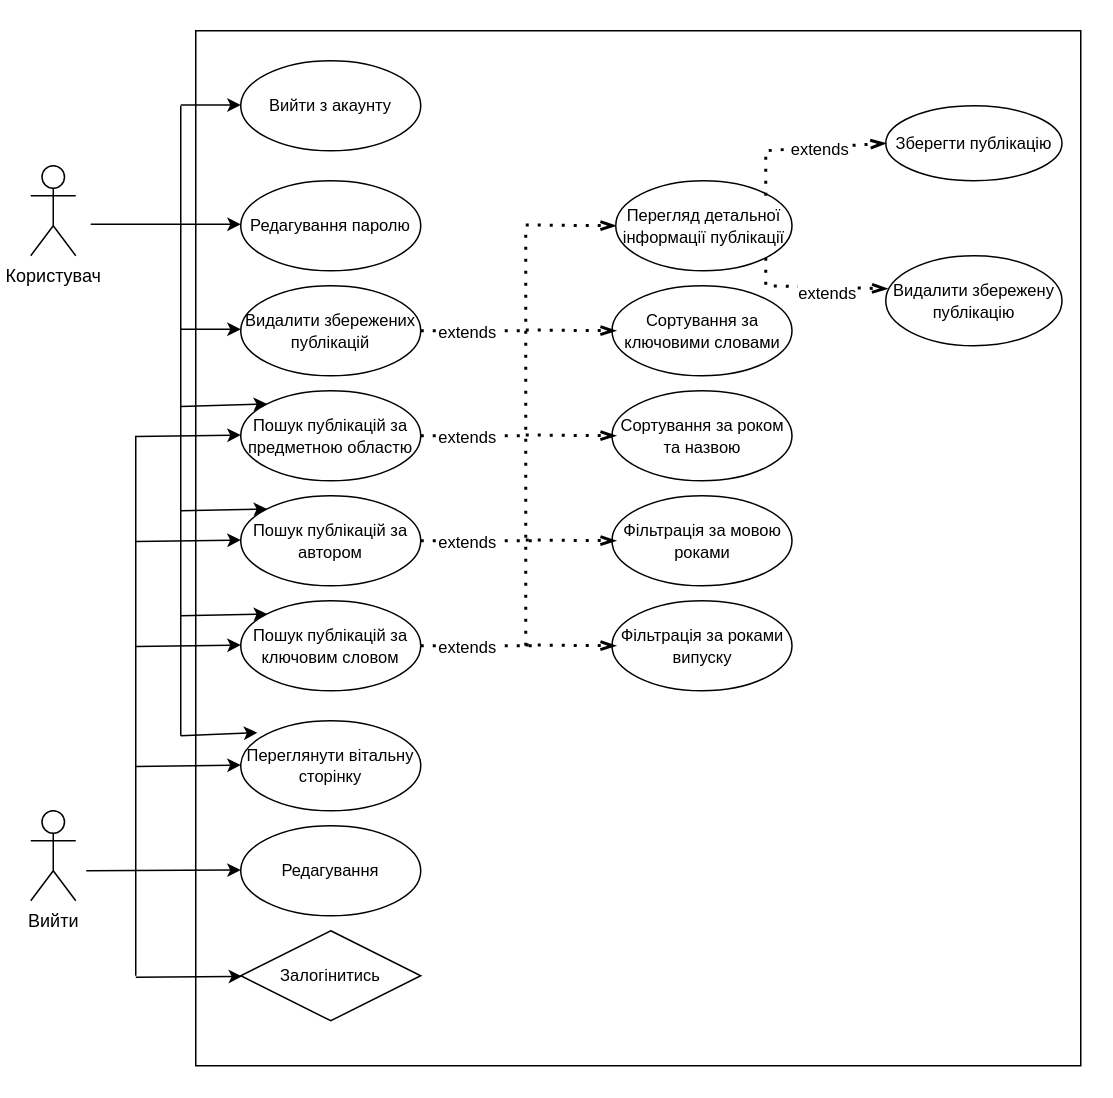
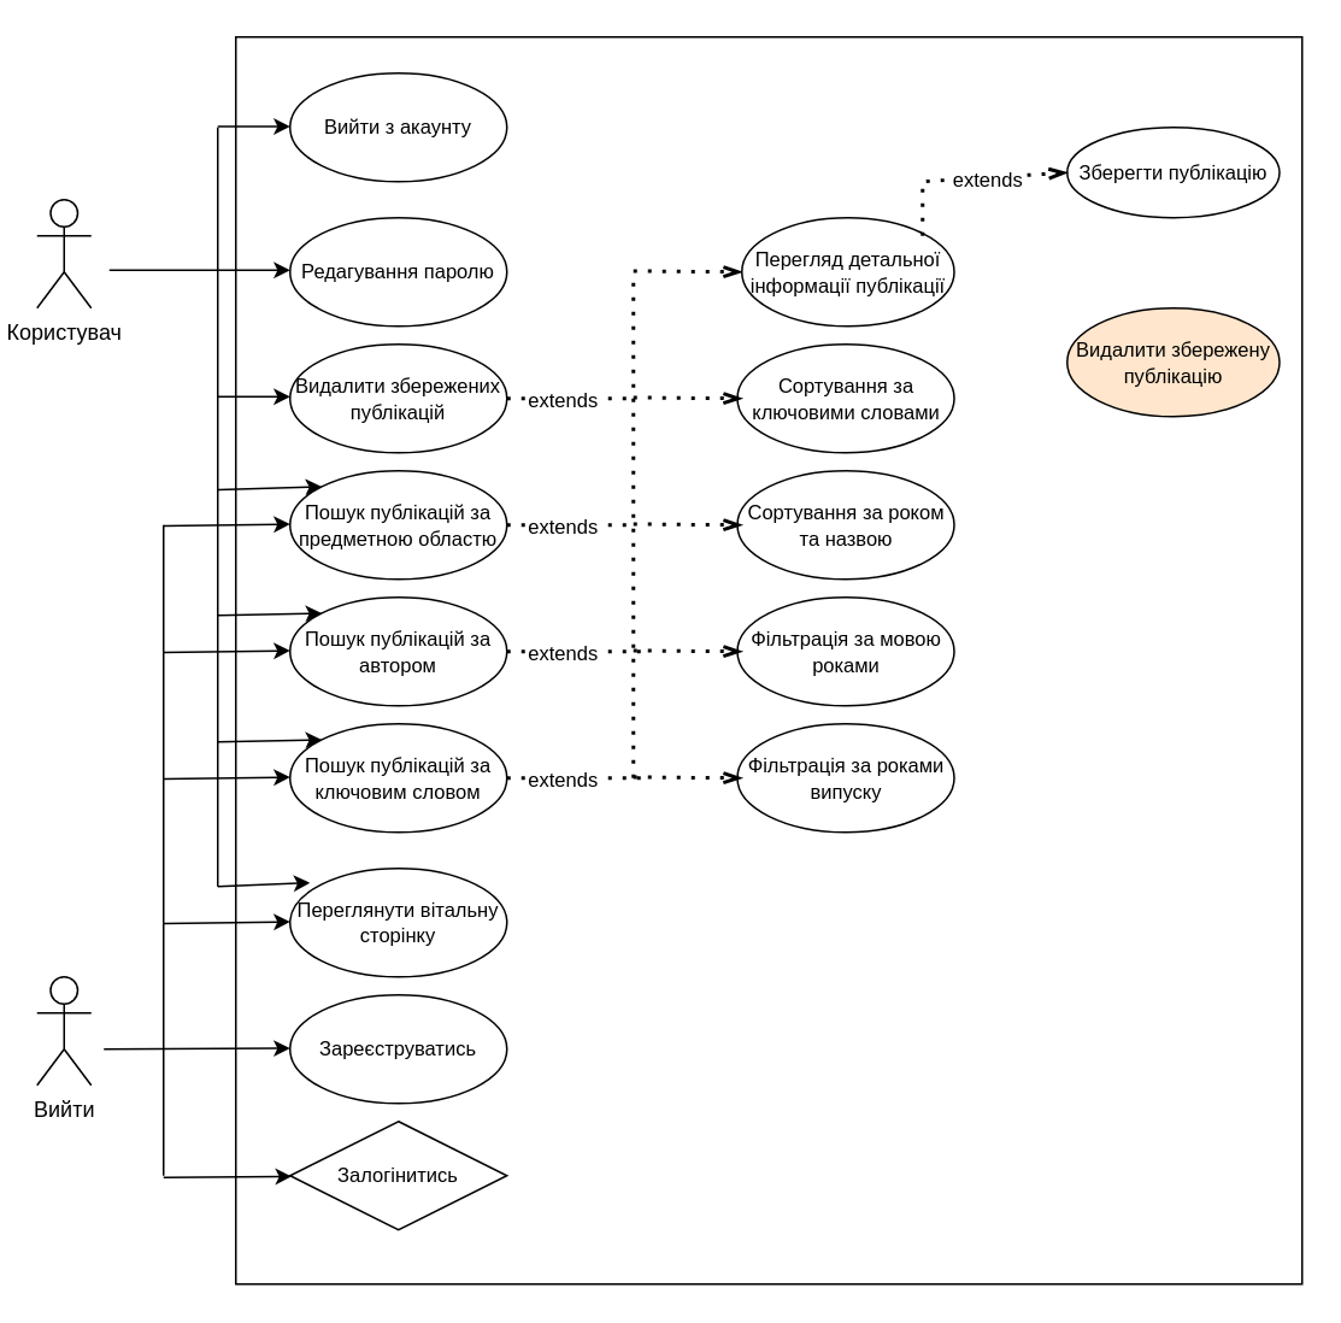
  <mxCell id="0" />
  <mxCell id="1" parent="0" />
  <mxCell id="2" value="Вийти" style="shape=umlActor;verticalLabelPosition=bottom;verticalAlign=top;html=1;outlineConnect=0;" vertex="1" parent="1"><mxGeometry x="20" y="540" width="30" height="60" as="geometry" /></mxCell>
  <mxCell id="3" value="Користувач" style="shape=umlActor;verticalLabelPosition=bottom;verticalAlign=top;html=1;outlineConnect=0;" vertex="1" parent="1"><mxGeometry x="20" y="110" width="30" height="60" as="geometry" /></mxCell>
  <mxCell id="4" value="Залогінитись" style="rhombus;whiteSpace=wrap;html=1;fontSize=11;" vertex="1" parent="1"><mxGeometry x="160" y="620" width="120" height="60" as="geometry" /></mxCell>
- <mxCell id="5" value="Редагування" style="ellipse;whiteSpace=wrap;html=1;fontSize=11;" vertex="1" parent="1"><mxGeometry x="160" y="550" width="120" height="60" as="geometry" /></mxCell>
+ <mxCell id="5" value="Зареєструватись" style="ellipse;whiteSpace=wrap;html=1;fontSize=11;" vertex="1" parent="1"><mxGeometry x="160" y="550" width="120" height="60" as="geometry" /></mxCell>
  <mxCell id="6" value="Переглянути вітальну сторінку" style="ellipse;whiteSpace=wrap;html=1;fontSize=11;" vertex="1" parent="1"><mxGeometry x="160" y="480" width="120" height="60" as="geometry" /></mxCell>
  <mxCell id="7" value="&lt;font style=&quot;font-size: 11px;&quot;&gt;Пошук публікацій за ключовим словом&lt;/font&gt;" style="ellipse;whiteSpace=wrap;html=1;" vertex="1" parent="1"><mxGeometry x="160" y="400" width="120" height="60" as="geometry" /></mxCell>
  <mxCell id="8" value="&lt;font style=&quot;font-size: 11px;&quot;&gt;Пошук публікацій за автором&lt;/font&gt;" style="ellipse;whiteSpace=wrap;html=1;" vertex="1" parent="1"><mxGeometry x="160" y="330" width="120" height="60" as="geometry" /></mxCell>
  <mxCell id="9" value="&lt;font style=&quot;font-size: 11px;&quot;&gt;Пошук публікацій за предметною областю&lt;/font&gt;" style="ellipse;whiteSpace=wrap;html=1;" vertex="1" parent="1"><mxGeometry x="160" y="260" width="120" height="60" as="geometry" /></mxCell>
  <mxCell id="10" value="&lt;font style=&quot;font-size: 11px;&quot;&gt;Видалити збережених публікацій&lt;/font&gt;" style="ellipse;whiteSpace=wrap;html=1;" vertex="1" parent="1"><mxGeometry x="160" y="190" width="120" height="60" as="geometry" /></mxCell>
  <mxCell id="11" value="&lt;font style=&quot;font-size: 11px;&quot;&gt;Сортування за ключовими словами&lt;/font&gt;" style="ellipse;whiteSpace=wrap;html=1;" vertex="1" parent="1"><mxGeometry x="407.5" y="190" width="120" height="60" as="geometry" /></mxCell>
  <mxCell id="12" value="&lt;font style=&quot;font-size: 11px;&quot;&gt;Сортування за роком та назвою&lt;/font&gt;" style="ellipse;whiteSpace=wrap;html=1;" vertex="1" parent="1"><mxGeometry x="407.5" y="260" width="120" height="60" as="geometry" /></mxCell>
  <mxCell id="13" value="&lt;span style=&quot;font-size: 11px;&quot;&gt;Фільтрація за мовою роками&lt;/span&gt;" style="ellipse;whiteSpace=wrap;html=1;" vertex="1" parent="1"><mxGeometry x="407.5" y="330" width="120" height="60" as="geometry" /></mxCell>
  <mxCell id="14" value="&lt;span style=&quot;font-size: 11px;&quot;&gt;Фільтрація за роками випуску&lt;/span&gt;" style="ellipse;whiteSpace=wrap;html=1;" vertex="1" parent="1"><mxGeometry x="407.5" y="400" width="120" height="60" as="geometry" /></mxCell>
- <mxCell id="15" value="&lt;span style=&quot;font-size: 11px;&quot;&gt;Видалити збережену публікацію&lt;/span&gt;" style="ellipse;whiteSpace=wrap;html=1;" vertex="1" parent="1"><mxGeometry x="590" y="170" width="117.5" height="60" as="geometry" /></mxCell>
+ <mxCell id="15" value="&lt;span style=&quot;font-size: 11px;&quot;&gt;Видалити збережену публікацію&lt;/span&gt;" style="ellipse;whiteSpace=wrap;html=1;fillColor=#ffe6cc;" vertex="1" parent="1"><mxGeometry x="590" y="170" width="117.5" height="60" as="geometry" /></mxCell>
  <mxCell id="16" value="&lt;font style=&quot;font-size: 11px;&quot;&gt;Редагування паролю&lt;/font&gt;" style="ellipse;whiteSpace=wrap;html=1;" vertex="1" parent="1"><mxGeometry x="160" y="120" width="120" height="60" as="geometry" /></mxCell>
  <mxCell id="17" value="&lt;font style=&quot;font-size: 11px;&quot;&gt;Вийти з акаунту&lt;/font&gt;" style="ellipse;whiteSpace=wrap;html=1;" vertex="1" parent="1"><mxGeometry x="160" y="40" width="120" height="60" as="geometry" /></mxCell>
  <mxCell id="18" value="&lt;span style=&quot;font-size: 11px;&quot;&gt;Зберегти публікацію&lt;/span&gt;" style="ellipse;whiteSpace=wrap;html=1;" vertex="1" parent="1"><mxGeometry x="590" y="70" width="117.5" height="50" as="geometry" /></mxCell>
  <mxCell id="19" value="" style="endArrow=none;html=1;rounded=0;" edge="1" parent="1"><mxGeometry width="50" height="50" relative="1" as="geometry"><mxPoint x="120" y="70" as="sourcePoint" /><mxPoint x="120" y="490" as="targetPoint" /></mxGeometry></mxCell>
  <mxCell id="20" value="" style="endArrow=classic;html=1;rounded=0;entryX=0;entryY=0;entryDx=0;entryDy=0;" edge="1" parent="1" target="9"><mxGeometry width="50" height="50" relative="1" as="geometry"><mxPoint x="120" y="270.5" as="sourcePoint" /><mxPoint x="160" y="270" as="targetPoint" /></mxGeometry></mxCell>
  <mxCell id="21" value="" style="endArrow=classic;html=1;rounded=0;entryX=0;entryY=0;entryDx=0;entryDy=0;" edge="1" parent="1" target="8"><mxGeometry width="50" height="50" relative="1" as="geometry"><mxPoint x="120" y="340" as="sourcePoint" /><mxPoint x="160" y="340" as="targetPoint" /></mxGeometry></mxCell>
  <mxCell id="22" value="" style="endArrow=classic;html=1;rounded=0;entryX=0;entryY=0;entryDx=0;entryDy=0;" edge="1" parent="1" target="7"><mxGeometry width="50" height="50" relative="1" as="geometry"><mxPoint x="120" y="410" as="sourcePoint" /><mxPoint x="160" y="410" as="targetPoint" /></mxGeometry></mxCell>
  <mxCell id="23" value="" style="endArrow=classic;html=1;rounded=0;entryX=0.092;entryY=0.133;entryDx=0;entryDy=0;entryPerimeter=0;" edge="1" parent="1" target="6"><mxGeometry width="50" height="50" relative="1" as="geometry"><mxPoint x="120" y="490" as="sourcePoint" /><mxPoint x="160" y="490" as="targetPoint" /></mxGeometry></mxCell>
  <mxCell id="24" value="" style="endArrow=none;html=1;rounded=0;" edge="1" parent="1"><mxGeometry width="50" height="50" relative="1" as="geometry"><mxPoint x="60" y="149" as="sourcePoint" /><mxPoint x="120" y="149" as="targetPoint" /></mxGeometry></mxCell>
  <mxCell id="25" value="" style="endArrow=classic;html=1;rounded=0;" edge="1" parent="1"><mxGeometry width="50" height="50" relative="1" as="geometry"><mxPoint x="120" y="149" as="sourcePoint" /><mxPoint x="160" y="149" as="targetPoint" /></mxGeometry></mxCell>
  <mxCell id="26" value="" style="endArrow=none;html=1;rounded=0;" edge="1" parent="1"><mxGeometry width="50" height="50" relative="1" as="geometry"><mxPoint x="90" y="290" as="sourcePoint" /><mxPoint x="90" y="650" as="targetPoint" /></mxGeometry></mxCell>
  <mxCell id="27" value="" style="endArrow=classic;html=1;rounded=0;" edge="1" parent="1" target="4"><mxGeometry width="50" height="50" relative="1" as="geometry"><mxPoint x="90" y="651" as="sourcePoint" /><mxPoint x="141" y="649" as="targetPoint" /></mxGeometry></mxCell>
  <mxCell id="28" value="" style="endArrow=classic;html=1;rounded=0;" edge="1" parent="1"><mxGeometry width="50" height="50" relative="1" as="geometry"><mxPoint x="57" y="580" as="sourcePoint" /><mxPoint x="160" y="579.5" as="targetPoint" /></mxGeometry></mxCell>
  <mxCell id="29" value="" style="endArrow=classic;html=1;rounded=0;" edge="1" parent="1"><mxGeometry width="50" height="50" relative="1" as="geometry"><mxPoint x="90" y="510.5" as="sourcePoint" /><mxPoint x="160" y="509.5" as="targetPoint" /></mxGeometry></mxCell>
  <mxCell id="30" value="" style="endArrow=classic;html=1;rounded=0;" edge="1" parent="1"><mxGeometry width="50" height="50" relative="1" as="geometry"><mxPoint x="90" y="430.5" as="sourcePoint" /><mxPoint x="160" y="429.5" as="targetPoint" /></mxGeometry></mxCell>
  <mxCell id="31" value="" style="endArrow=classic;html=1;rounded=0;" edge="1" parent="1"><mxGeometry width="50" height="50" relative="1" as="geometry"><mxPoint x="90" y="360.5" as="sourcePoint" /><mxPoint x="160" y="359.5" as="targetPoint" /></mxGeometry></mxCell>
  <mxCell id="32" value="" style="endArrow=classic;html=1;rounded=0;" edge="1" parent="1"><mxGeometry width="50" height="50" relative="1" as="geometry"><mxPoint x="90" y="290.5" as="sourcePoint" /><mxPoint x="160" y="289.5" as="targetPoint" /></mxGeometry></mxCell>
  <mxCell id="33" value="" style="endArrow=none;dashed=1;html=1;dashPattern=1 3;strokeWidth=2;rounded=0;" edge="1" parent="1"><mxGeometry width="50" height="50" relative="1" as="geometry"><mxPoint x="350" y="430" as="sourcePoint" /><mxPoint x="350" y="150" as="targetPoint" /></mxGeometry></mxCell>
  <mxCell id="34" value="" style="endArrow=none;dashed=1;html=1;dashPattern=1 3;strokeWidth=2;rounded=0;exitX=1;exitY=0.5;exitDx=0;exitDy=0;" edge="1" parent="1" source="7"><mxGeometry width="50" height="50" relative="1" as="geometry"><mxPoint x="290" y="430" as="sourcePoint" /><mxPoint x="360" y="430" as="targetPoint" /></mxGeometry></mxCell>
  <mxCell id="35" value="" style="endArrow=none;dashed=1;html=1;dashPattern=1 3;strokeWidth=2;rounded=0;exitX=1;exitY=0.5;exitDx=0;exitDy=0;" edge="1" parent="1" source="8"><mxGeometry width="50" height="50" relative="1" as="geometry"><mxPoint x="290" y="430" as="sourcePoint" /><mxPoint x="360" y="360" as="targetPoint" /></mxGeometry></mxCell>
  <mxCell id="36" value="" style="endArrow=none;dashed=1;html=1;dashPattern=1 3;strokeWidth=2;rounded=0;exitX=1;exitY=0.5;exitDx=0;exitDy=0;" edge="1" parent="1" source="9"><mxGeometry width="50" height="50" relative="1" as="geometry"><mxPoint x="290" y="430" as="sourcePoint" /><mxPoint x="350" y="290" as="targetPoint" /></mxGeometry></mxCell>
  <mxCell id="37" value="" style="endArrow=none;dashed=1;html=1;dashPattern=1 3;strokeWidth=2;rounded=0;exitX=1;exitY=0.5;exitDx=0;exitDy=0;" edge="1" parent="1" source="10"><mxGeometry width="50" height="50" relative="1" as="geometry"><mxPoint x="290" y="430" as="sourcePoint" /><mxPoint x="350" y="220" as="targetPoint" /></mxGeometry></mxCell>
  <mxCell id="38" value="" style="endArrow=openThin;dashed=1;html=1;dashPattern=1 3;strokeWidth=2;rounded=0;exitX=1;exitY=0.5;exitDx=0;exitDy=0;endFill=0;" edge="1" parent="1"><mxGeometry width="50" height="50" relative="1" as="geometry"><mxPoint x="350" y="429.5" as="sourcePoint" /><mxPoint x="410" y="430" as="targetPoint" /></mxGeometry></mxCell>
  <mxCell id="39" value="" style="endArrow=openThin;dashed=1;html=1;dashPattern=1 3;strokeWidth=2;rounded=0;exitX=1;exitY=0.5;exitDx=0;exitDy=0;endFill=0;" edge="1" parent="1"><mxGeometry width="50" height="50" relative="1" as="geometry"><mxPoint x="350" y="359.5" as="sourcePoint" /><mxPoint x="410" y="360" as="targetPoint" /></mxGeometry></mxCell>
  <mxCell id="40" value="" style="endArrow=openThin;dashed=1;html=1;dashPattern=1 3;strokeWidth=2;rounded=0;exitX=1;exitY=0.5;exitDx=0;exitDy=0;endFill=0;" edge="1" parent="1"><mxGeometry width="50" height="50" relative="1" as="geometry"><mxPoint x="350" y="149.5" as="sourcePoint" /><mxPoint x="410" y="150" as="targetPoint" /></mxGeometry></mxCell>
  <mxCell id="41" value="" style="endArrow=openThin;dashed=1;html=1;dashPattern=1 3;strokeWidth=2;rounded=0;exitX=1;exitY=0.5;exitDx=0;exitDy=0;endFill=0;" edge="1" parent="1"><mxGeometry width="50" height="50" relative="1" as="geometry"><mxPoint x="350" y="219.5" as="sourcePoint" /><mxPoint x="410" y="220" as="targetPoint" /></mxGeometry></mxCell>
  <mxCell id="42" value="" style="endArrow=openThin;dashed=1;html=1;dashPattern=1 3;strokeWidth=2;rounded=0;exitX=1;exitY=0.5;exitDx=0;exitDy=0;endFill=0;" edge="1" parent="1"><mxGeometry width="50" height="50" relative="1" as="geometry"><mxPoint x="350" y="289.5" as="sourcePoint" /><mxPoint x="410" y="290" as="targetPoint" /></mxGeometry></mxCell>
  <mxCell id="43" value="extends" style="edgeLabel;html=1;align=center;verticalAlign=middle;resizable=0;points=[];" vertex="1" connectable="0" parent="1"><mxGeometry x="310" y="220" as="geometry" /></mxCell>
  <mxCell id="44" value="extends" style="edgeLabel;html=1;align=center;verticalAlign=middle;resizable=0;points=[];rotation=0;" vertex="1" connectable="0" parent="1"><mxGeometry x="310" y="290" as="geometry" /></mxCell>
  <mxCell id="45" value="extends" style="edgeLabel;html=1;align=center;verticalAlign=middle;resizable=0;points=[];rotation=0;" vertex="1" connectable="0" parent="1"><mxGeometry x="310" y="360" as="geometry" /></mxCell>
  <mxCell id="46" value="extends" style="edgeLabel;html=1;align=center;verticalAlign=middle;resizable=0;points=[];rotation=0;" vertex="1" connectable="0" parent="1"><mxGeometry x="310" y="430" as="geometry" /></mxCell>
  <mxCell id="47" value="" style="endArrow=classic;html=1;rounded=0;" edge="1" parent="1"><mxGeometry width="50" height="50" relative="1" as="geometry"><mxPoint x="120" y="219" as="sourcePoint" /><mxPoint x="160" y="219" as="targetPoint" /></mxGeometry></mxCell>
  <mxCell id="48" value="" style="endArrow=classic;html=1;rounded=0;" edge="1" parent="1"><mxGeometry width="50" height="50" relative="1" as="geometry"><mxPoint x="120" y="69.5" as="sourcePoint" /><mxPoint x="160" y="69.5" as="targetPoint" /></mxGeometry></mxCell>
  <mxCell id="49" value="&lt;span style=&quot;font-size: 11px;&quot;&gt;Перегляд детальної інформації публікації&lt;/span&gt;" style="ellipse;whiteSpace=wrap;html=1;" vertex="1" parent="1"><mxGeometry x="410" y="120" width="117.5" height="60" as="geometry" /></mxCell>
  <mxCell id="50" value="" style="endArrow=openThin;dashed=1;html=1;dashPattern=1 3;strokeWidth=2;rounded=0;exitX=1;exitY=0.5;exitDx=0;exitDy=0;endFill=0;entryX=0;entryY=0.5;entryDx=0;entryDy=0;" edge="1" parent="1" target="18"><mxGeometry width="50" height="50" relative="1" as="geometry"><mxPoint x="510" y="130" as="sourcePoint" /><mxPoint x="570" y="130.5" as="targetPoint" /><Array as="points"><mxPoint x="510" y="100" /></Array></mxGeometry></mxCell>
  <mxCell id="51" value="extends" style="edgeLabel;html=1;align=center;verticalAlign=middle;resizable=0;points=[];" vertex="1" connectable="0" parent="50"><mxGeometry x="0.2" y="-1" relative="1" as="geometry"><mxPoint as="offset" /></mxGeometry></mxCell>
- <mxCell id="52" value="" style="endArrow=openThin;dashed=1;html=1;dashPattern=1 3;strokeWidth=2;rounded=0;exitX=1;exitY=1;exitDx=0;exitDy=0;endFill=0;entryX=0.009;entryY=0.367;entryDx=0;entryDy=0;entryPerimeter=0;" edge="1" parent="1" source="49" target="15"><mxGeometry width="50" height="50" relative="1" as="geometry"><mxPoint x="520" y="165" as="sourcePoint" /><mxPoint x="590" y="135" as="targetPoint" /><Array as="points"><mxPoint x="510" y="190" /></Array></mxGeometry></mxCell>
- <mxCell id="53" value="extends" style="edgeLabel;html=1;align=center;verticalAlign=middle;resizable=0;points=[];" vertex="1" connectable="0" parent="52"><mxGeometry x="0.176" y="-3" relative="1" as="geometry"><mxPoint as="offset" /></mxGeometry></mxCell>
  <mxCell id="54" value="" style="rounded=0;whiteSpace=wrap;html=1;fillColor=none;" vertex="1" parent="1"><mxGeometry x="130" y="20" width="590" height="690" as="geometry" /></mxCell>
